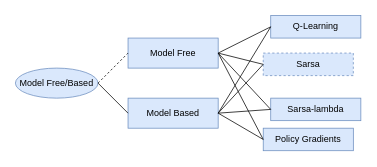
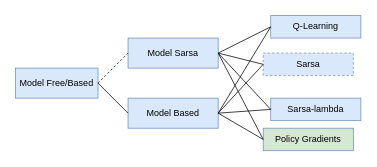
  <mxCell id="0" />
  <mxCell id="1" parent="0" />
- <mxCell id="2" value="Model Free/Based" style="ellipse;whiteSpace=wrap;html=1;fillColor=#dae8fc;strokeColor=#6c8ebf;" vertex="1" parent="1"><mxGeometry x="20" y="90" width="110" height="40" as="geometry" /></mxCell>
- <mxCell id="3" value="Model Free" style="rounded=0;whiteSpace=wrap;html=1;fillColor=#dae8fc;strokeColor=#6c8ebf;" vertex="1" parent="1"><mxGeometry x="170" y="50" width="120" height="40" as="geometry" /></mxCell>
+ <mxCell id="2" value="Model Free/Based" style="rounded=0;whiteSpace=wrap;html=1;fillColor=#dae8fc;strokeColor=#6c8ebf;" vertex="1" parent="1"><mxGeometry x="20" y="90" width="110" height="40" as="geometry" /></mxCell>
+ <mxCell id="3" value="Model Sarsa" style="rounded=0;whiteSpace=wrap;html=1;fillColor=#dae8fc;strokeColor=#6c8ebf;" vertex="1" parent="1"><mxGeometry x="170" y="50" width="120" height="40" as="geometry" /></mxCell>
  <mxCell id="4" value="Model Based" style="rounded=0;whiteSpace=wrap;html=1;fillColor=#dae8fc;strokeColor=#6c8ebf;" vertex="1" parent="1"><mxGeometry x="170" y="130" width="120" height="40" as="geometry" /></mxCell>
  <mxCell id="5" value="Q-Learning" style="rounded=0;whiteSpace=wrap;html=1;fillColor=#dae8fc;strokeColor=#6c8ebf;" vertex="1" parent="1"><mxGeometry x="360" y="20" width="120" height="30" as="geometry" /></mxCell>
  <mxCell id="6" value="Sarsa" style="rounded=0;whiteSpace=wrap;html=1;fillColor=#dae8fc;strokeColor=#6c8ebf;dashed=1;" vertex="1" parent="1"><mxGeometry x="350" y="70" width="120" height="30" as="geometry" /></mxCell>
  <mxCell id="7" value="Sarsa-lambda" style="rounded=0;whiteSpace=wrap;html=1;fillColor=#dae8fc;strokeColor=#6c8ebf;" vertex="1" parent="1"><mxGeometry x="360" y="130" width="120" height="30" as="geometry" /></mxCell>
- <mxCell id="8" value="Policy Gradients" style="rounded=0;whiteSpace=wrap;html=1;fillColor=#dae8fc;strokeColor=#6c8ebf;" vertex="1" parent="1"><mxGeometry x="350" y="170" width="120" height="30" as="geometry" /></mxCell>
+ <mxCell id="8" value="Policy Gradients" style="rounded=0;whiteSpace=wrap;html=1;fillColor=#d5e8d4;strokeColor=#6c8ebf;" vertex="1" parent="1"><mxGeometry x="350" y="170" width="120" height="30" as="geometry" /></mxCell>
  <mxCell id="9" value="" style="endArrow=none;html=1;entryX=0;entryY=0.5;entryDx=0;entryDy=0;exitX=1;exitY=0.5;exitDx=0;exitDy=0;" edge="1" parent="1" source="3" target="5"><mxGeometry width="50" height="50" relative="1" as="geometry"><mxPoint x="10" y="320" as="sourcePoint" /><mxPoint x="60" y="270" as="targetPoint" /></mxGeometry></mxCell>
  <mxCell id="10" value="" style="endArrow=none;html=1;entryX=0;entryY=0.5;entryDx=0;entryDy=0;" edge="1" parent="1" target="6"><mxGeometry width="50" height="50" relative="1" as="geometry"><mxPoint x="290" y="70" as="sourcePoint" /><mxPoint x="350" y="7.5" as="targetPoint" /></mxGeometry></mxCell>
  <mxCell id="11" value="" style="endArrow=none;html=1;entryX=0;entryY=0.5;entryDx=0;entryDy=0;" edge="1" parent="1" target="7"><mxGeometry width="50" height="50" relative="1" as="geometry"><mxPoint x="290" y="70" as="sourcePoint" /><mxPoint x="350" y="55" as="targetPoint" /></mxGeometry></mxCell>
  <mxCell id="12" value="" style="endArrow=none;html=1;entryX=0;entryY=0.5;entryDx=0;entryDy=0;exitX=1;exitY=0.5;exitDx=0;exitDy=0;" edge="1" parent="1" source="3" target="8"><mxGeometry width="50" height="50" relative="1" as="geometry"><mxPoint x="290" y="140" as="sourcePoint" /><mxPoint x="350" y="105" as="targetPoint" /></mxGeometry></mxCell>
  <mxCell id="13" value="" style="endArrow=none;html=1;entryX=0;entryY=0.5;entryDx=0;entryDy=0;exitX=1;exitY=0.5;exitDx=0;exitDy=0;" edge="1" parent="1" target="5" source="4"><mxGeometry width="50" height="50" relative="1" as="geometry"><mxPoint x="300" y="270" as="sourcePoint" /><mxPoint x="70" y="470" as="targetPoint" /></mxGeometry></mxCell>
  <mxCell id="14" value="" style="endArrow=none;html=1;entryX=0;entryY=0.5;entryDx=0;entryDy=0;exitX=1;exitY=0.5;exitDx=0;exitDy=0;" edge="1" parent="1" target="6" source="4"><mxGeometry width="50" height="50" relative="1" as="geometry"><mxPoint x="300" y="270" as="sourcePoint" /><mxPoint x="360" y="207.5" as="targetPoint" /></mxGeometry></mxCell>
  <mxCell id="15" value="" style="endArrow=none;html=1;entryX=0;entryY=0.5;entryDx=0;entryDy=0;exitX=1;exitY=0.5;exitDx=0;exitDy=0;" edge="1" parent="1" target="7" source="4"><mxGeometry width="50" height="50" relative="1" as="geometry"><mxPoint x="300" y="270" as="sourcePoint" /><mxPoint x="360" y="255" as="targetPoint" /></mxGeometry></mxCell>
  <mxCell id="16" value="" style="endArrow=none;html=1;entryX=0;entryY=0.5;entryDx=0;entryDy=0;exitX=1;exitY=0.5;exitDx=0;exitDy=0;" edge="1" parent="1" target="8" source="4"><mxGeometry width="50" height="50" relative="1" as="geometry"><mxPoint x="300" y="270" as="sourcePoint" /><mxPoint x="360" y="305" as="targetPoint" /></mxGeometry></mxCell>
  <mxCell id="17" value="" style="endArrow=none;html=1;entryX=0;entryY=0.5;entryDx=0;entryDy=0;exitX=1;exitY=0.5;exitDx=0;exitDy=0;dashed=1;" edge="1" parent="1" source="2" target="3"><mxGeometry width="50" height="50" relative="1" as="geometry"><mxPoint x="120" y="50" as="sourcePoint" /><mxPoint x="180" y="-65" as="targetPoint" /></mxGeometry></mxCell>
  <mxCell id="18" value="" style="endArrow=none;html=1;entryX=0;entryY=0.5;entryDx=0;entryDy=0;exitX=1;exitY=0.5;exitDx=0;exitDy=0;" edge="1" parent="1" source="2"><mxGeometry width="50" height="50" relative="1" as="geometry"><mxPoint x="130" y="190" as="sourcePoint" /><mxPoint x="170" y="150" as="targetPoint" /></mxGeometry></mxCell>
